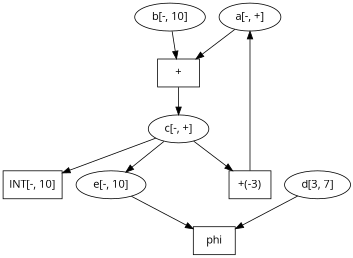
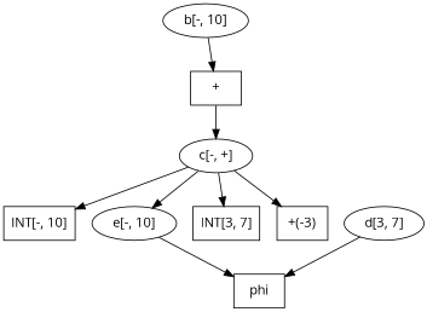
  digraph {
    fontname="Open Sans"
    node [fontname="Open Sans"]
    edge [fontname="Open Sans"]
-   n1 [label=" a[-, +] "]
    n2 [label=" + " shape=box]
    n3 [label=" c[-, +] "]
    n4 [label="+(-3)" shape=box]
+   n5 [label="INT[3, 7]" shape=box]
    n6 [label="INT[-, 10]" shape=box]
    n7 [label=" e[-, 10] "]
    n8 [label=" b[-, 10] "]
    n9 [label=" phi " shape=box]
    n10 [label=" d[3, 7] "]
-   n1 -> n2
    n2 -> n3
    n3 -> n4
+   n3 -> n5
    n3 -> n6
    n3 -> n7
-   n4 -> n1
    n7 -> n9
    n8 -> n2
    n10 -> n9
  }
